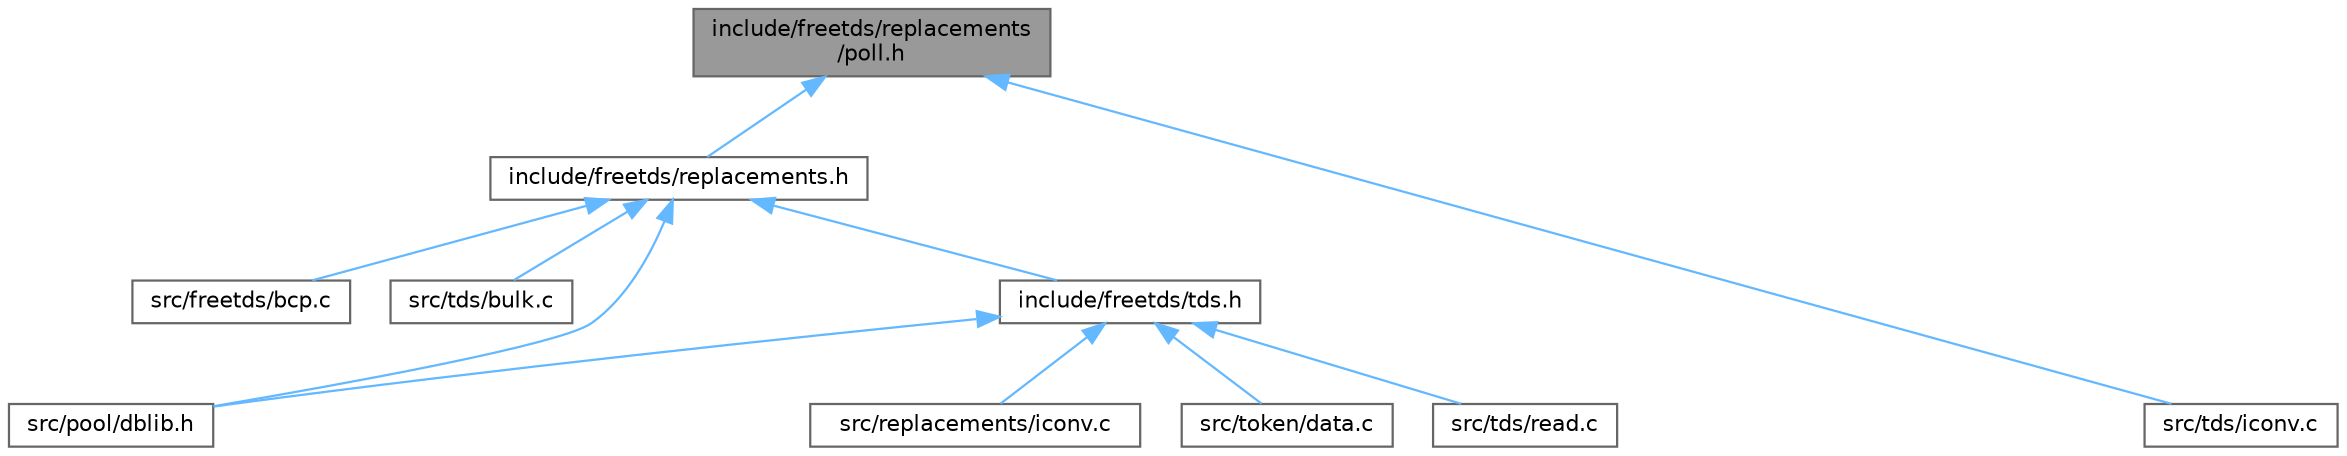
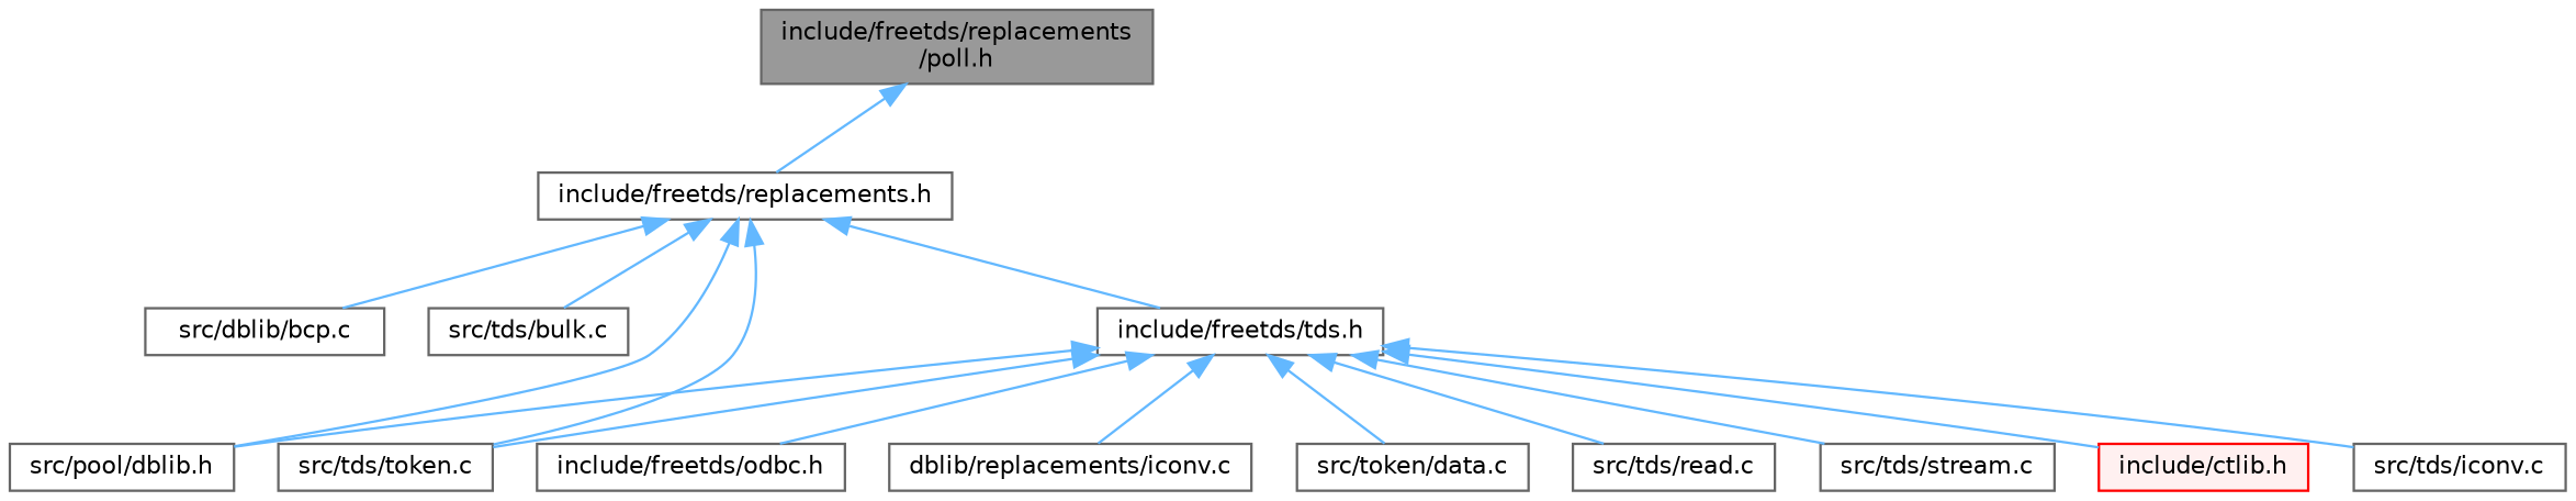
  digraph {
    node [color=grey40 fillcolor=white fontname=Helvetica fontsize=10 shape=box style=filled]
    edge [color=steelblue1 dir=back fontname=Helvetica fontsize=10 labelfontname=Helvetica labelfontsize=10 style=solid]
    n1 [color=gray40 fillcolor=grey60 fontcolor=black height=0.2 label="include/freetds/replacements\l/poll.h" width=0.4]
    n2 [height=0.2 label="include/freetds/replacements.h" width=0.4]
    n3 [height=0.2 label="include/freetds/tds.h" width=0.4]
-   n4 [height=0.2 label="src/freetds/bcp.c" width=0.4]
+   n4 [height=0.2 label="src/dblib/bcp.c" width=0.4]
    n5 [height=0.2 label="src/pool/dblib.h" width=0.4]
    n6 [height=0.2 label="src/tds/bulk.c" width=0.4]
-   n10 [height=0.2 label="src/replacements/iconv.c" width=0.4]
+   n7 [height=0.2 label="src/tds/token.c" width=0.4]
+   n8 [color=red fillcolor="#FFF0F0" height=0.2 label="include/ctlib.h" width=0.4]
+   n9 [height=0.2 label="include/freetds/odbc.h" width=0.4]
+   n10 [height=0.2 label="dblib/replacements/iconv.c" width=0.4]
    n11 [height=0.2 label="src/token/data.c" width=0.4]
    n12 [height=0.2 label="src/tds/iconv.c" width=0.4]
    n13 [height=0.2 label="src/tds/read.c" width=0.4]
+   n14 [height=0.2 label="src/tds/stream.c" width=0.4]
    n1 -> n2
    n2 -> n3
    n2 -> n4
    n2 -> n5
    n2 -> n6
+   n2 -> n7
    n3 -> n5
+   n3 -> n7
+   n3 -> n8
+   n3 -> n9
    n3 -> n10
    n3 -> n11
-   n1 -> n12
+   n3 -> n12
    n3 -> n13
+   n3 -> n14
  }
